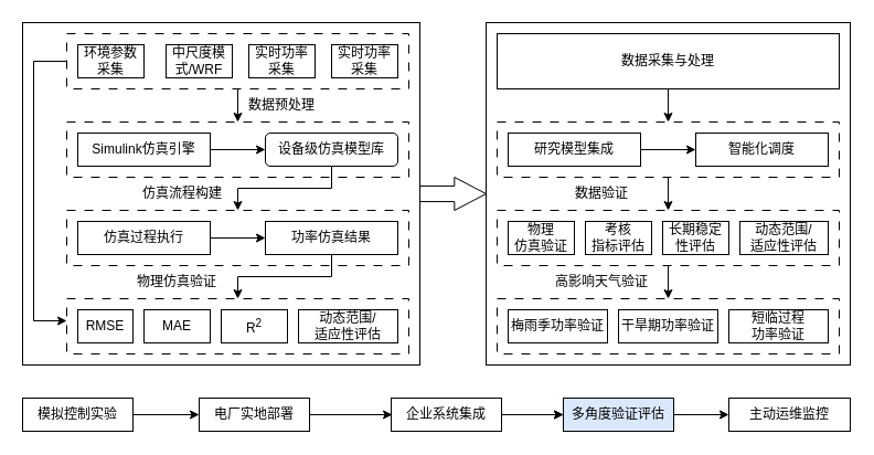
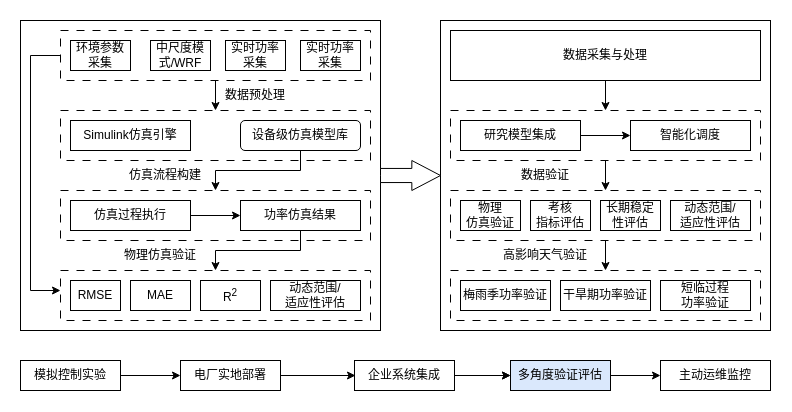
  <mxCell id="0" />
  <mxCell id="1" parent="0" />
  <mxCell id="2" value="" style="rounded=0;whiteSpace=wrap;html=1;fillColor=none;" vertex="1" parent="1"><mxGeometry x="440" y="20" width="330" height="310" as="geometry" /></mxCell>
  <mxCell id="3" value="" style="rounded=0;whiteSpace=wrap;html=1;fillColor=none;" vertex="1" parent="1"><mxGeometry x="20" y="20" width="360" height="310" as="geometry" /></mxCell>
  <mxCell id="4" value="" style="html=1;whiteSpace=wrap;dashed=1;dashPattern=8 8;" vertex="1" parent="1"><mxGeometry x="60" y="110" width="310" height="50" as="geometry" /></mxCell>
  <mxCell id="5" value="" style="edgeStyle=orthogonalEdgeStyle;rounded=0;orthogonalLoop=1;jettySize=auto;html=1;entryX=0.5;entryY=0;entryDx=0;entryDy=0;" edge="1" parent="1" source="6" target="4"><mxGeometry relative="1" as="geometry" /></mxCell>
  <mxCell id="6" value="" style="html=1;whiteSpace=wrap;dashed=1;dashPattern=8 8;" vertex="1" parent="1"><mxGeometry x="60" y="30" width="310" height="50" as="geometry" /></mxCell>
  <mxCell id="7" value="环境参数采集" style="rounded=0;whiteSpace=wrap;html=1;" vertex="1" parent="1"><mxGeometry x="70" y="40" width="60" height="30" as="geometry" /></mxCell>
  <mxCell id="8" value="中尺度模式/WRF" style="rounded=0;whiteSpace=wrap;html=1;" vertex="1" parent="1"><mxGeometry x="150" y="40" width="60" height="30" as="geometry" /></mxCell>
  <mxCell id="9" value="Simulink仿真引擎" style="rounded=0;whiteSpace=wrap;html=1;" vertex="1" parent="1"><mxGeometry x="70" y="120" width="120" height="30" as="geometry" /></mxCell>
  <mxCell id="10" value="实时功率采集" style="rounded=0;whiteSpace=wrap;html=1;" vertex="1" parent="1"><mxGeometry x="300" y="40" width="60" height="30" as="geometry" /></mxCell>
  <mxCell id="11" value="" style="edgeStyle=orthogonalEdgeStyle;rounded=0;orthogonalLoop=1;jettySize=auto;html=1;entryX=0.5;entryY=0;entryDx=0;entryDy=0;" edge="1" parent="1" source="12" target="14"><mxGeometry relative="1" as="geometry" /></mxCell>
  <mxCell id="12" value="设备级仿真模型库" style="whiteSpace=wrap;html=1;rounded=1;" vertex="1" parent="1"><mxGeometry x="240" y="120" width="120" height="30" as="geometry" /></mxCell>
- <mxCell id="13" value="" style="endArrow=classic;html=1;rounded=0;entryX=0;entryY=0.5;entryDx=0;entryDy=0;exitX=1;exitY=0.5;exitDx=0;exitDy=0;" edge="1" parent="1" source="9" target="12"><mxGeometry width="50" height="50" relative="1" as="geometry"><mxPoint x="380" y="-40" as="sourcePoint" /><mxPoint x="430" y="-90" as="targetPoint" /></mxGeometry></mxCell>
  <mxCell id="14" value="" style="html=1;whiteSpace=wrap;dashed=1;dashPattern=8 8;" vertex="1" parent="1"><mxGeometry x="60" y="190" width="310" height="50" as="geometry" /></mxCell>
  <mxCell id="15" value="仿真过程执行" style="rounded=0;whiteSpace=wrap;html=1;" vertex="1" parent="1"><mxGeometry x="70" y="200" width="120" height="30" as="geometry" /></mxCell>
  <mxCell id="16" value="" style="edgeStyle=orthogonalEdgeStyle;rounded=0;orthogonalLoop=1;jettySize=auto;html=1;entryX=0.5;entryY=0;entryDx=0;entryDy=0;" edge="1" parent="1" source="17" target="19"><mxGeometry relative="1" as="geometry" /></mxCell>
  <mxCell id="17" value="功率仿真结果" style="rounded=0;whiteSpace=wrap;html=1;" vertex="1" parent="1"><mxGeometry x="240" y="200" width="120" height="30" as="geometry" /></mxCell>
  <mxCell id="18" value="" style="endArrow=classic;html=1;rounded=0;entryX=0;entryY=0.5;entryDx=0;entryDy=0;exitX=1;exitY=0.5;exitDx=0;exitDy=0;" edge="1" parent="1" source="15" target="17"><mxGeometry width="50" height="50" relative="1" as="geometry"><mxPoint x="380" y="40" as="sourcePoint" /><mxPoint x="430" y="-10" as="targetPoint" /></mxGeometry></mxCell>
  <mxCell id="19" value="" style="html=1;whiteSpace=wrap;dashed=1;dashPattern=8 8;" vertex="1" parent="1"><mxGeometry x="60" y="270" width="310" height="50" as="geometry" /></mxCell>
  <mxCell id="20" value="RMSE" style="rounded=0;whiteSpace=wrap;html=1;" vertex="1" parent="1"><mxGeometry x="70" y="280" width="50" height="30" as="geometry" /></mxCell>
  <mxCell id="21" value="MAE" style="rounded=0;whiteSpace=wrap;html=1;" vertex="1" parent="1"><mxGeometry x="130" y="280" width="60" height="30" as="geometry" /></mxCell>
  <mxCell id="22" value="R&lt;sup&gt;2&lt;/sup&gt;" style="rounded=0;whiteSpace=wrap;html=1;" vertex="1" parent="1"><mxGeometry x="200" y="280" width="60" height="30" as="geometry" /></mxCell>
  <mxCell id="23" value="" style="endArrow=classic;html=1;rounded=0;exitX=0;exitY=0.5;exitDx=0;exitDy=0;" edge="1" parent="1" source="6"><mxGeometry width="50" height="50" relative="1" as="geometry"><mxPoint x="370" y="55" as="sourcePoint" /><mxPoint x="60" y="290" as="targetPoint" /><Array as="points"><mxPoint x="30" y="55" /><mxPoint x="30" y="290" /></Array></mxGeometry></mxCell>
  <mxCell id="24" value="动态范围/&lt;div&gt;适应性评估&lt;/div&gt;" style="rounded=0;whiteSpace=wrap;html=1;" vertex="1" parent="1"><mxGeometry x="270" y="280" width="90" height="30" as="geometry" /></mxCell>
  <mxCell id="25" value="" style="edgeStyle=orthogonalEdgeStyle;rounded=0;orthogonalLoop=1;jettySize=auto;html=1;" edge="1" parent="1" source="26" target="31"><mxGeometry relative="1" as="geometry" /></mxCell>
  <mxCell id="26" value="数据采集与处理" style="rounded=0;whiteSpace=wrap;html=1;" vertex="1" parent="1"><mxGeometry x="450" y="30" width="310" height="50" as="geometry" /></mxCell>
  <mxCell id="27" value="数据预处理" style="text;html=1;align=center;verticalAlign=middle;whiteSpace=wrap;rounded=0;" vertex="1" parent="1"><mxGeometry x="210" y="80" width="90" height="30" as="geometry" /></mxCell>
  <mxCell id="28" value="仿真流程构建" style="text;html=1;align=center;verticalAlign=middle;whiteSpace=wrap;rounded=0;" vertex="1" parent="1"><mxGeometry x="120" y="160" width="90" height="30" as="geometry" /></mxCell>
  <mxCell id="29" value="物理仿真验证" style="text;html=1;align=center;verticalAlign=middle;whiteSpace=wrap;rounded=0;" vertex="1" parent="1"><mxGeometry x="115" y="240" width="90" height="30" as="geometry" /></mxCell>
  <mxCell id="30" value="" style="edgeStyle=orthogonalEdgeStyle;rounded=0;orthogonalLoop=1;jettySize=auto;html=1;entryX=0.5;entryY=0;entryDx=0;entryDy=0;" edge="1" parent="1" source="31" target="36"><mxGeometry relative="1" as="geometry" /></mxCell>
  <mxCell id="31" value="" style="html=1;whiteSpace=wrap;dashed=1;dashPattern=8 8;" vertex="1" parent="1"><mxGeometry x="450" y="110" width="310" height="50" as="geometry" /></mxCell>
  <mxCell id="32" value="研究模型集成" style="rounded=0;whiteSpace=wrap;html=1;" vertex="1" parent="1"><mxGeometry x="460" y="120" width="120" height="30" as="geometry" /></mxCell>
  <mxCell id="33" value="智能化调度" style="rounded=0;whiteSpace=wrap;html=1;" vertex="1" parent="1"><mxGeometry x="630" y="120" width="120" height="30" as="geometry" /></mxCell>
  <mxCell id="34" value="" style="endArrow=classic;html=1;rounded=0;exitX=1;exitY=0.5;exitDx=0;exitDy=0;exitPerimeter=0;" edge="1" parent="1" source="32" target="33"><mxGeometry width="50" height="50" relative="1" as="geometry"><mxPoint x="580" y="140" as="sourcePoint" /><mxPoint x="630" y="90" as="targetPoint" /></mxGeometry></mxCell>
  <mxCell id="35" value="" style="edgeStyle=orthogonalEdgeStyle;rounded=0;orthogonalLoop=1;jettySize=auto;html=1;entryX=0.5;entryY=0;entryDx=0;entryDy=0;entryPerimeter=0;" edge="1" parent="1" source="36" target="40"><mxGeometry relative="1" as="geometry" /></mxCell>
  <mxCell id="36" value="" style="html=1;whiteSpace=wrap;dashed=1;dashPattern=8 8;" vertex="1" parent="1"><mxGeometry x="450" y="190" width="310" height="50" as="geometry" /></mxCell>
  <mxCell id="37" value="动态&lt;span style=&quot;background-color: initial;&quot;&gt;范围/&lt;/span&gt;&lt;div&gt;&lt;span style=&quot;background-color: initial;&quot;&gt;适应性评估&lt;/span&gt;&lt;/div&gt;" style="rounded=0;whiteSpace=wrap;html=1;" vertex="1" parent="1"><mxGeometry x="670" y="200" width="80" height="30" as="geometry" /></mxCell>
  <mxCell id="38" value="考核&lt;div&gt;指标评估&lt;/div&gt;" style="rounded=0;whiteSpace=wrap;html=1;" vertex="1" parent="1"><mxGeometry x="530" y="200" width="60" height="30" as="geometry" /></mxCell>
  <mxCell id="39" value="长期稳定性评估" style="rounded=0;whiteSpace=wrap;html=1;" vertex="1" parent="1"><mxGeometry x="600" y="200" width="60" height="30" as="geometry" /></mxCell>
  <mxCell id="40" value="" style="html=1;whiteSpace=wrap;dashed=1;dashPattern=8 8;" vertex="1" parent="1"><mxGeometry x="450" y="270" width="310" height="50" as="geometry" /></mxCell>
  <mxCell id="41" value="干旱期功率验证" style="rounded=0;whiteSpace=wrap;html=1;" vertex="1" parent="1"><mxGeometry x="560" y="280" width="90" height="30" as="geometry" /></mxCell>
  <mxCell id="42" value="&lt;span style=&quot;background-color: initial;&quot;&gt;梅雨季功率验证&lt;/span&gt;" style="rounded=0;whiteSpace=wrap;html=1;" vertex="1" parent="1"><mxGeometry x="460" y="280" width="90" height="30" as="geometry" /></mxCell>
  <mxCell id="43" value="短临过程&lt;div&gt;功率验证&lt;/div&gt;" style="rounded=0;whiteSpace=wrap;html=1;" vertex="1" parent="1"><mxGeometry x="660" y="280" width="90" height="30" as="geometry" /></mxCell>
  <mxCell id="44" value="数据验证" style="text;html=1;align=center;verticalAlign=middle;whiteSpace=wrap;rounded=0;" vertex="1" parent="1"><mxGeometry x="500" y="160" width="90" height="30" as="geometry" /></mxCell>
  <mxCell id="45" value="高影响天气验证" style="text;html=1;align=center;verticalAlign=middle;whiteSpace=wrap;rounded=0;" vertex="1" parent="1"><mxGeometry x="500" y="240" width="90" height="30" as="geometry" /></mxCell>
  <mxCell id="46" value="物理&lt;div&gt;仿真验证&lt;/div&gt;" style="rounded=0;whiteSpace=wrap;html=1;" vertex="1" parent="1"><mxGeometry x="460" y="200" width="60" height="30" as="geometry" /></mxCell>
  <mxCell id="47" value="" style="html=1;shadow=0;dashed=0;align=center;verticalAlign=middle;shape=mxgraph.arrows2.arrow;dy=0.53;dx=28.67;notch=0;" vertex="1" parent="1"><mxGeometry x="380" y="160" width="60" height="30" as="geometry" /></mxCell>
  <mxCell id="48" value="模拟控制实验" style="rounded=0;whiteSpace=wrap;html=1;" vertex="1" parent="1"><mxGeometry x="20" y="360" width="100" height="30" as="geometry" /></mxCell>
  <mxCell id="49" value="电厂实地部署" style="rounded=0;whiteSpace=wrap;html=1;" vertex="1" parent="1"><mxGeometry x="180" y="360" width="100" height="30" as="geometry" /></mxCell>
  <mxCell id="50" value="" style="endArrow=classic;html=1;rounded=0;entryX=0;entryY=0.5;entryDx=0;entryDy=0;exitX=1;exitY=0.5;exitDx=0;exitDy=0;" edge="1" parent="1" source="48" target="49"><mxGeometry width="50" height="50" relative="1" as="geometry"><mxPoint x="130" y="370" as="sourcePoint" /><mxPoint x="180" y="320" as="targetPoint" /></mxGeometry></mxCell>
  <mxCell id="51" value="" style="endArrow=classic;html=1;rounded=0;entryX=0;entryY=0.5;entryDx=0;entryDy=0;exitX=1;exitY=0.5;exitDx=0;exitDy=0;" edge="1" parent="1" source="49"><mxGeometry width="50" height="50" relative="1" as="geometry"><mxPoint x="310" y="380" as="sourcePoint" /><mxPoint x="355" y="375" as="targetPoint" /></mxGeometry></mxCell>
  <mxCell id="52" value="" style="edgeStyle=orthogonalEdgeStyle;rounded=0;orthogonalLoop=1;jettySize=auto;html=1;" edge="1" parent="1" source="53" target="54"><mxGeometry relative="1" as="geometry" /></mxCell>
  <mxCell id="53" value="多角度验证评估" style="rounded=0;whiteSpace=wrap;html=1;fillColor=#dae8fc;" vertex="1" parent="1"><mxGeometry x="510" y="360" width="100" height="30" as="geometry" /></mxCell>
  <mxCell id="54" value="主动运维监控" style="rounded=0;whiteSpace=wrap;html=1;" vertex="1" parent="1"><mxGeometry x="660" y="360" width="110" height="30" as="geometry" /></mxCell>
  <mxCell id="55" value="" style="edgeStyle=orthogonalEdgeStyle;rounded=0;orthogonalLoop=1;jettySize=auto;html=1;" edge="1" parent="1" source="56" target="53"><mxGeometry relative="1" as="geometry" /></mxCell>
  <mxCell id="56" value="企业系统集成" style="rounded=0;whiteSpace=wrap;html=1;" vertex="1" parent="1"><mxGeometry x="354" y="360" width="100" height="30" as="geometry" /></mxCell>
  <mxCell id="57" value="" style="endArrow=classic;html=1;rounded=0;entryX=0;entryY=0.5;entryDx=0;entryDy=0;" edge="1" parent="1" target="53"><mxGeometry width="50" height="50" relative="1" as="geometry"><mxPoint x="460" y="375" as="sourcePoint" /><mxPoint x="500" y="330" as="targetPoint" /></mxGeometry></mxCell>
  <mxCell id="58" value="实时功率采集" style="rounded=0;whiteSpace=wrap;html=1;" vertex="1" parent="1"><mxGeometry x="225" y="40" width="60" height="30" as="geometry" /></mxCell>
